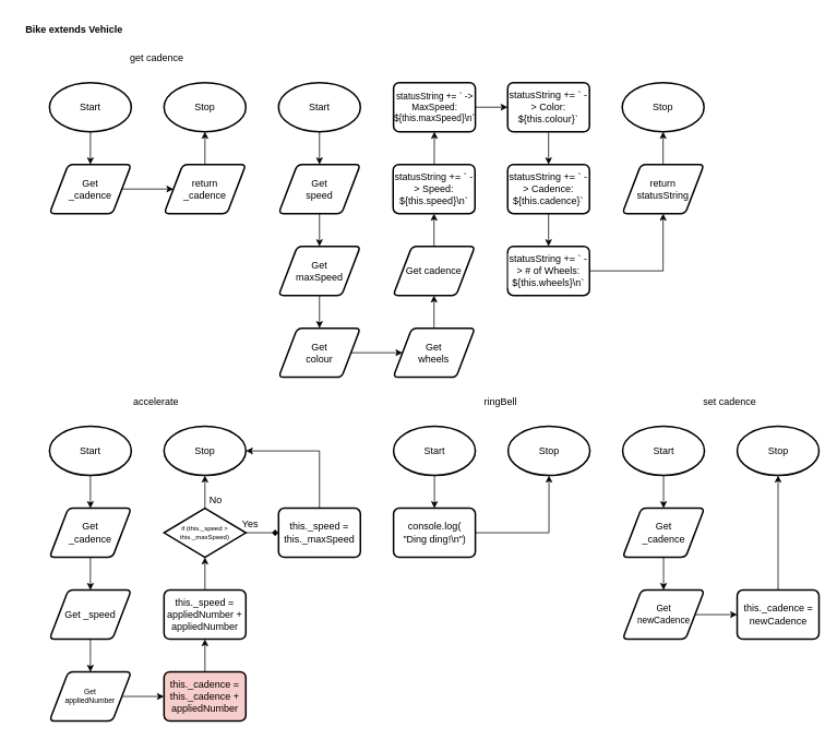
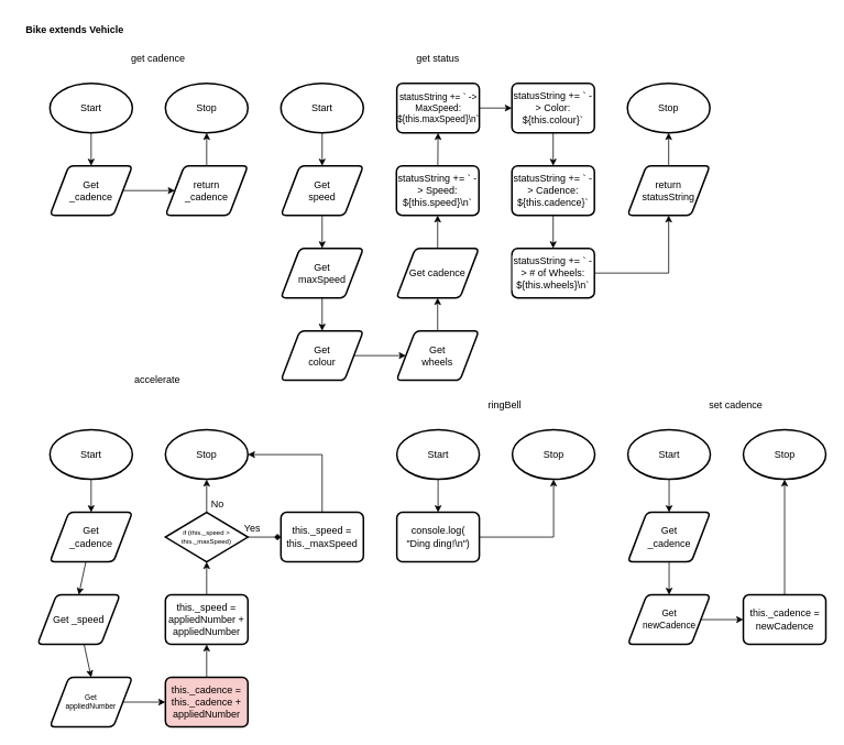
  <mxCell id="0" />
  <mxCell id="1" parent="0" />
  <mxCell id="2" style="edgeStyle=none;html=1;entryX=0.5;entryY=0;entryDx=0;entryDy=0;" parent="1" source="3" target="6" edge="1"><mxGeometry relative="1" as="geometry"><mxPoint x="130" y="210" as="targetPoint" /></mxGeometry></mxCell>
  <mxCell id="3" value="Start" style="strokeWidth=2;html=1;shape=mxgraph.flowchart.start_1;whiteSpace=wrap;" parent="1" vertex="1"><mxGeometry x="60" y="100" width="100" height="60" as="geometry" /></mxCell>
  <mxCell id="4" value="Stop" style="strokeWidth=2;html=1;shape=mxgraph.flowchart.start_1;whiteSpace=wrap;" parent="1" vertex="1"><mxGeometry x="200" y="100" width="100" height="60" as="geometry" /></mxCell>
  <mxCell id="5" style="edgeStyle=none;html=1;entryX=0;entryY=0.5;entryDx=0;entryDy=0;fontSize=14;" parent="1" source="6" edge="1"><mxGeometry relative="1" as="geometry"><mxPoint x="211.5" y="230" as="targetPoint" /></mxGeometry></mxCell>
  <mxCell id="6" value="Get&lt;br&gt;_cadence" style="shape=parallelogram;html=1;strokeWidth=2;perimeter=parallelogramPerimeter;whiteSpace=wrap;rounded=1;arcSize=12;size=0.23;fontSize=12;" parent="1" vertex="1"><mxGeometry x="60" y="200" width="100" height="60" as="geometry" /></mxCell>
  <mxCell id="7" value="get cadence" style="text;html=1;align=center;verticalAlign=middle;resizable=0;points=[];autosize=1;strokeColor=none;fillColor=none;" parent="1" vertex="1"><mxGeometry x="146" y="55" width="90" height="30" as="geometry" /></mxCell>
  <mxCell id="8" style="edgeStyle=none;html=1;fontSize=8;" parent="1" source="9" target="4" edge="1"><mxGeometry relative="1" as="geometry" /></mxCell>
  <mxCell id="9" value="return&lt;br&gt;_cadence" style="shape=parallelogram;html=1;strokeWidth=2;perimeter=parallelogramPerimeter;whiteSpace=wrap;rounded=1;arcSize=12;size=0.23;fontSize=12;" parent="1" vertex="1"><mxGeometry x="200" y="200" width="100" height="60" as="geometry" /></mxCell>
  <mxCell id="10" value="this._cadence =&lt;br&gt;newCadence" style="rounded=1;whiteSpace=wrap;html=1;absoluteArcSize=1;arcSize=14;strokeWidth=2;fontSize=12;" parent="1" vertex="1"><mxGeometry x="900.5" y="720" width="100" height="60" as="geometry" /></mxCell>
  <mxCell id="11" style="edgeStyle=none;html=1;entryX=0.5;entryY=0;entryDx=0;entryDy=0;" parent="1" source="12" target="15" edge="1"><mxGeometry relative="1" as="geometry"><mxPoint x="830.5" y="630" as="targetPoint" /></mxGeometry></mxCell>
  <mxCell id="12" value="Start" style="strokeWidth=2;html=1;shape=mxgraph.flowchart.start_1;whiteSpace=wrap;" parent="1" vertex="1"><mxGeometry x="760.5" y="520" width="100" height="60" as="geometry" /></mxCell>
  <mxCell id="13" value="Stop" style="strokeWidth=2;html=1;shape=mxgraph.flowchart.start_1;whiteSpace=wrap;" parent="1" vertex="1"><mxGeometry x="900.5" y="520" width="100" height="60" as="geometry" /></mxCell>
  <mxCell id="14" style="edgeStyle=none;html=1;entryX=0.5;entryY=0;entryDx=0;entryDy=0;fontSize=12;" parent="1" source="15" target="19" edge="1"><mxGeometry relative="1" as="geometry" /></mxCell>
  <mxCell id="15" value="Get&lt;br&gt;_cadence" style="shape=parallelogram;html=1;strokeWidth=2;perimeter=parallelogramPerimeter;whiteSpace=wrap;rounded=1;arcSize=12;size=0.23;fontSize=12;" parent="1" vertex="1"><mxGeometry x="760.5" y="620" width="100" height="60" as="geometry" /></mxCell>
  <mxCell id="16" value="set cadence" style="text;html=1;align=center;verticalAlign=middle;resizable=0;points=[];autosize=1;strokeColor=none;fillColor=none;" parent="1" vertex="1"><mxGeometry x="848.5" y="475" width="85" height="30" as="geometry" /></mxCell>
  <mxCell id="17" style="edgeStyle=none;html=1;fontSize=8;exitX=0.5;exitY=0;exitDx=0;exitDy=0;" parent="1" source="10" target="13" edge="1"><mxGeometry relative="1" as="geometry"><mxPoint x="950.5" y="620" as="sourcePoint" /></mxGeometry></mxCell>
  <mxCell id="18" style="edgeStyle=none;html=1;entryX=0;entryY=0.5;entryDx=0;entryDy=0;fontSize=12;" parent="1" source="19" target="10" edge="1"><mxGeometry relative="1" as="geometry" /></mxCell>
  <mxCell id="19" value="Get&lt;br style=&quot;font-size: 11px;&quot;&gt;newCadence" style="shape=parallelogram;html=1;strokeWidth=2;perimeter=parallelogramPerimeter;whiteSpace=wrap;rounded=1;arcSize=12;size=0.23;fontSize=11;" parent="1" vertex="1"><mxGeometry x="760.5" y="720" width="100" height="60" as="geometry" /></mxCell>
  <mxCell id="20" style="edgeStyle=none;html=1;entryX=0.5;entryY=0;entryDx=0;entryDy=0;" parent="1" source="21" target="24" edge="1"><mxGeometry relative="1" as="geometry"><mxPoint x="410" y="210" as="targetPoint" /></mxGeometry></mxCell>
  <mxCell id="21" value="Start" style="strokeWidth=2;html=1;shape=mxgraph.flowchart.start_1;whiteSpace=wrap;" parent="1" vertex="1"><mxGeometry x="340" y="100" width="100" height="60" as="geometry" /></mxCell>
  <mxCell id="22" value="Stop" style="strokeWidth=2;html=1;shape=mxgraph.flowchart.start_1;whiteSpace=wrap;" parent="1" vertex="1"><mxGeometry x="760" y="100" width="100" height="60" as="geometry" /></mxCell>
  <mxCell id="23" style="edgeStyle=none;html=1;fontSize=7;" parent="1" source="24" target="29" edge="1"><mxGeometry relative="1" as="geometry" /></mxCell>
  <mxCell id="24" value="Get&lt;br&gt;speed" style="shape=parallelogram;html=1;strokeWidth=2;perimeter=parallelogramPerimeter;whiteSpace=wrap;rounded=1;arcSize=12;size=0.23;fontSize=12;" parent="1" vertex="1"><mxGeometry x="340" y="200" width="100" height="60" as="geometry" /></mxCell>
+ <mxCell id="25" value="get status" style="text;html=1;align=center;verticalAlign=middle;resizable=0;points=[];autosize=1;strokeColor=none;fillColor=none;" parent="1" vertex="1"><mxGeometry x="492" y="55" width="75" height="30" as="geometry" /></mxCell>
  <mxCell id="26" style="edgeStyle=orthogonalEdgeStyle;rounded=0;html=1;fontSize=11;" parent="1" source="27" target="22" edge="1"><mxGeometry relative="1" as="geometry" /></mxCell>
  <mxCell id="27" value="return&lt;br&gt;statusString" style="shape=parallelogram;html=1;strokeWidth=2;perimeter=parallelogramPerimeter;whiteSpace=wrap;rounded=1;arcSize=12;size=0.23;fontSize=12;" parent="1" vertex="1"><mxGeometry x="760" y="200" width="100" height="60" as="geometry" /></mxCell>
  <mxCell id="28" style="edgeStyle=none;html=1;entryX=0.5;entryY=0;entryDx=0;entryDy=0;fontSize=7;" parent="1" source="29" target="31" edge="1"><mxGeometry relative="1" as="geometry" /></mxCell>
  <mxCell id="29" value="Get&lt;br&gt;maxSpeed" style="shape=parallelogram;html=1;strokeWidth=2;perimeter=parallelogramPerimeter;whiteSpace=wrap;rounded=1;arcSize=12;size=0.23;fontSize=12;" parent="1" vertex="1"><mxGeometry x="340" y="300" width="100" height="60" as="geometry" /></mxCell>
  <mxCell id="30" style="edgeStyle=none;html=1;fontSize=7;" parent="1" source="31" edge="1"><mxGeometry relative="1" as="geometry"><mxPoint x="491.5" y="430" as="targetPoint" /></mxGeometry></mxCell>
  <mxCell id="31" value="Get&lt;br&gt;colour" style="shape=parallelogram;html=1;strokeWidth=2;perimeter=parallelogramPerimeter;whiteSpace=wrap;rounded=1;arcSize=12;size=0.23;fontSize=12;" parent="1" vertex="1"><mxGeometry x="340" y="400" width="100" height="60" as="geometry" /></mxCell>
  <mxCell id="32" style="edgeStyle=none;html=1;fontSize=11;" parent="1" source="33" target="62" edge="1"><mxGeometry relative="1" as="geometry" /></mxCell>
  <mxCell id="33" value="Get&lt;br&gt;wheels" style="shape=parallelogram;html=1;strokeWidth=2;perimeter=parallelogramPerimeter;whiteSpace=wrap;rounded=1;arcSize=12;size=0.23;fontSize=12;" parent="1" vertex="1"><mxGeometry x="480" y="400" width="100" height="60" as="geometry" /></mxCell>
  <mxCell id="34" style="edgeStyle=none;html=1;fontSize=11;" parent="1" source="35" target="41" edge="1"><mxGeometry relative="1" as="geometry" /></mxCell>
  <mxCell id="35" value="statusString += ` -&amp;gt; MaxSpeed: ${this.maxSpeed}\n`" style="rounded=1;whiteSpace=wrap;html=1;absoluteArcSize=1;arcSize=14;strokeWidth=2;fontSize=11;" parent="1" vertex="1"><mxGeometry x="480.5" y="100" width="100" height="60" as="geometry" /></mxCell>
  <mxCell id="36" style="edgeStyle=none;html=1;entryX=0.5;entryY=1;entryDx=0;entryDy=0;fontSize=12;" parent="1" source="37" target="35" edge="1"><mxGeometry relative="1" as="geometry" /></mxCell>
  <mxCell id="37" value="statusString += ` -&amp;gt; Speed: ${this.speed}\n`" style="rounded=1;whiteSpace=wrap;html=1;absoluteArcSize=1;arcSize=14;strokeWidth=2;fontSize=12;" parent="1" vertex="1"><mxGeometry x="480" y="200" width="100" height="60" as="geometry" /></mxCell>
  <mxCell id="38" style="edgeStyle=orthogonalEdgeStyle;html=1;entryX=0.5;entryY=1;entryDx=0;entryDy=0;fontSize=11;rounded=0;" parent="1" source="39" target="27" edge="1"><mxGeometry relative="1" as="geometry" /></mxCell>
  <mxCell id="39" value="statusString += ` -&amp;gt; # of Wheels: ${this.wheels}\n`" style="rounded=1;whiteSpace=wrap;html=1;absoluteArcSize=1;arcSize=14;strokeWidth=2;fontSize=12;labelBackgroundColor=default;" parent="1" vertex="1"><mxGeometry x="620" y="300" width="100" height="60" as="geometry" /></mxCell>
  <mxCell id="40" style="edgeStyle=none;html=1;fontSize=11;" parent="1" source="41" target="64" edge="1"><mxGeometry relative="1" as="geometry" /></mxCell>
  <mxCell id="41" value="statusString += ` -&amp;gt; Color: ${this.colour}`" style="rounded=1;whiteSpace=wrap;html=1;absoluteArcSize=1;arcSize=14;strokeWidth=2;fontSize=12;" parent="1" vertex="1"><mxGeometry x="620" y="100" width="100" height="60" as="geometry" /></mxCell>
  <mxCell id="42" style="edgeStyle=none;html=1;entryX=0.5;entryY=0;entryDx=0;entryDy=0;" parent="1" source="43" target="46" edge="1"><mxGeometry relative="1" as="geometry"><mxPoint x="130" y="630" as="targetPoint" /></mxGeometry></mxCell>
  <mxCell id="43" value="Start" style="strokeWidth=2;html=1;shape=mxgraph.flowchart.start_1;whiteSpace=wrap;" parent="1" vertex="1"><mxGeometry x="60" y="520" width="100" height="60" as="geometry" /></mxCell>
  <mxCell id="44" value="Stop" style="strokeWidth=2;html=1;shape=mxgraph.flowchart.start_1;whiteSpace=wrap;" parent="1" vertex="1"><mxGeometry x="200" y="520" width="100" height="60" as="geometry" /></mxCell>
  <mxCell id="45" style="edgeStyle=none;html=1;entryX=0.5;entryY=0;entryDx=0;entryDy=0;fontSize=8;" parent="1" source="46" target="49" edge="1"><mxGeometry relative="1" as="geometry" /></mxCell>
  <mxCell id="46" value="Get&lt;br&gt;_cadence" style="shape=parallelogram;html=1;strokeWidth=2;perimeter=parallelogramPerimeter;whiteSpace=wrap;rounded=1;arcSize=12;size=0.23;fontSize=12;" parent="1" vertex="1"><mxGeometry x="60" y="620" width="100" height="60" as="geometry" /></mxCell>
- <mxCell id="47" value="accelerate" style="text;html=1;align=center;verticalAlign=middle;resizable=0;points=[];autosize=1;strokeColor=none;fillColor=none;" parent="1" vertex="1"><mxGeometry x="150" y="475" width="80" height="30" as="geometry" /></mxCell>
+ <mxCell id="47" value="accelerate" style="text;html=1;align=center;verticalAlign=middle;resizable=0;points=[];autosize=1;strokeColor=none;fillColor=none;" parent="1" vertex="1"><mxGeometry x="150" y="445" width="80" height="30" as="geometry" /></mxCell>
  <mxCell id="48" style="edgeStyle=none;html=1;entryX=0.5;entryY=0;entryDx=0;entryDy=0;fontSize=12;" parent="1" source="49" target="53" edge="1"><mxGeometry relative="1" as="geometry" /></mxCell>
- <mxCell id="49" value="Get _speed" style="shape=parallelogram;html=1;strokeWidth=2;perimeter=parallelogramPerimeter;whiteSpace=wrap;rounded=1;arcSize=12;size=0.23;fontSize=12;" parent="1" vertex="1"><mxGeometry x="60" y="720" width="100" height="60" as="geometry" /></mxCell>
+ <mxCell id="49" value="Get _speed" style="shape=parallelogram;html=1;strokeWidth=2;perimeter=parallelogramPerimeter;whiteSpace=wrap;rounded=1;arcSize=12;size=0.23;fontSize=12;" parent="1" vertex="1"><mxGeometry x="45" y="720" width="100" height="60" as="geometry" /></mxCell>
  <mxCell id="50" style="edgeStyle=orthogonalEdgeStyle;rounded=0;html=1;fontSize=9;" parent="1" source="51" target="66" edge="1"><mxGeometry relative="1" as="geometry" /></mxCell>
  <mxCell id="51" value="this._cadence = this._cadence + appliedNumber" style="rounded=1;whiteSpace=wrap;html=1;absoluteArcSize=1;arcSize=14;strokeWidth=2;fontSize=12;fillColor=#f8cecc;" parent="1" vertex="1"><mxGeometry x="200" y="820" width="100" height="60" as="geometry" /></mxCell>
  <mxCell id="52" style="edgeStyle=none;html=1;" edge="1" parent="1" source="53" target="51"><mxGeometry relative="1" as="geometry" /></mxCell>
  <mxCell id="53" value="Get&lt;br style=&quot;font-size: 9px;&quot;&gt;appliedNumber" style="shape=parallelogram;html=1;strokeWidth=2;perimeter=parallelogramPerimeter;whiteSpace=wrap;rounded=1;arcSize=12;size=0.23;fontSize=9;labelBackgroundColor=default;" parent="1" vertex="1"><mxGeometry x="60" y="820" width="100" height="60" as="geometry" /></mxCell>
  <mxCell id="54" style="edgeStyle=none;html=1;entryX=0.5;entryY=0;entryDx=0;entryDy=0;" parent="1" source="55" edge="1"><mxGeometry relative="1" as="geometry"><mxPoint x="530.5" y="620" as="targetPoint" /></mxGeometry></mxCell>
  <mxCell id="55" value="Start" style="strokeWidth=2;html=1;shape=mxgraph.flowchart.start_1;whiteSpace=wrap;" parent="1" vertex="1"><mxGeometry x="480.5" y="520" width="100" height="60" as="geometry" /></mxCell>
  <mxCell id="56" value="Stop" style="strokeWidth=2;html=1;shape=mxgraph.flowchart.start_1;whiteSpace=wrap;" parent="1" vertex="1"><mxGeometry x="620.5" y="520" width="100" height="60" as="geometry" /></mxCell>
  <mxCell id="57" value="ringBell" style="text;html=1;align=center;verticalAlign=middle;resizable=0;points=[];autosize=1;strokeColor=none;fillColor=none;" parent="1" vertex="1"><mxGeometry x="578.5" y="475" width="65" height="30" as="geometry" /></mxCell>
  <mxCell id="58" style="edgeStyle=orthogonalEdgeStyle;rounded=0;html=1;entryX=0.5;entryY=1;entryDx=0;entryDy=0;entryPerimeter=0;fontSize=9;" parent="1" source="59" target="56" edge="1"><mxGeometry relative="1" as="geometry" /></mxCell>
  <mxCell id="59" value="console.log(&lt;br&gt;&quot;Ding ding!\n&quot;)" style="rounded=1;whiteSpace=wrap;html=1;absoluteArcSize=1;arcSize=14;strokeWidth=2;fontSize=12;" parent="1" vertex="1"><mxGeometry x="480.5" y="620" width="100" height="60" as="geometry" /></mxCell>
  <mxCell id="60" value="Bike extends Vehicle" style="text;html=1;align=center;verticalAlign=middle;resizable=0;points=[];autosize=1;strokeColor=none;fillColor=none;fontSize=12;fontStyle=1" parent="1" vertex="1"><mxGeometry width="140" height="30" as="geometry" x="20" y="20" /></mxCell>
  <mxCell id="61" style="edgeStyle=none;html=1;fontSize=11;" parent="1" source="62" target="37" edge="1"><mxGeometry relative="1" as="geometry" /></mxCell>
  <mxCell id="62" value="Get cadence" style="shape=parallelogram;html=1;strokeWidth=2;perimeter=parallelogramPerimeter;whiteSpace=wrap;rounded=1;arcSize=12;size=0.23;fontSize=12;" parent="1" vertex="1"><mxGeometry x="480" y="300" width="100" height="60" as="geometry" /></mxCell>
  <mxCell id="63" style="edgeStyle=none;html=1;fontSize=11;" parent="1" source="64" target="39" edge="1"><mxGeometry relative="1" as="geometry" /></mxCell>
  <mxCell id="64" value="statusString += ` -&amp;gt; Cadence: ${this.cadence}`" style="rounded=1;whiteSpace=wrap;html=1;absoluteArcSize=1;arcSize=14;strokeWidth=2;fontSize=12;" parent="1" vertex="1"><mxGeometry x="620" y="200" width="100" height="60" as="geometry" /></mxCell>
  <mxCell id="65" style="edgeStyle=none;html=1;fontSize=8;" edge="1" parent="1" source="66" target="69"><mxGeometry relative="1" as="geometry" /></mxCell>
  <mxCell id="66" value="this._speed = appliedNumber&amp;nbsp;+ appliedNumber" style="rounded=1;whiteSpace=wrap;html=1;absoluteArcSize=1;arcSize=14;strokeWidth=2;fontSize=12;" parent="1" vertex="1"><mxGeometry x="200" y="720" width="100" height="60" as="geometry" /></mxCell>
  <mxCell id="67" style="edgeStyle=none;html=1;fontSize=8;" edge="1" parent="1" source="69" target="44"><mxGeometry relative="1" as="geometry" /></mxCell>
  <mxCell id="68" style="edgeStyle=none;html=1;entryX=0;entryY=0.5;entryDx=0;entryDy=0;fontSize=8;endArrow=diamond;" edge="1" parent="1" source="69" target="71"><mxGeometry relative="1" as="geometry" /></mxCell>
  <mxCell id="69" value="if (this._speed &amp;gt; this._maxSpeed)" style="strokeWidth=2;html=1;shape=mxgraph.flowchart.decision;whiteSpace=wrap;fontSize=8;" vertex="1" parent="1"><mxGeometry x="200" y="620" width="100" height="60" as="geometry" /></mxCell>
  <mxCell id="70" style="edgeStyle=orthogonalEdgeStyle;html=1;entryX=1;entryY=0.5;entryDx=0;entryDy=0;entryPerimeter=0;fontSize=8;rounded=0;" edge="1" parent="1" source="71" target="44"><mxGeometry relative="1" as="geometry"><Array as="points"><mxPoint x="390" y="550" /></Array></mxGeometry></mxCell>
  <mxCell id="71" value="this._speed = this._maxSpeed" style="rounded=1;whiteSpace=wrap;html=1;absoluteArcSize=1;arcSize=14;strokeWidth=2;fontSize=12;" vertex="1" parent="1"><mxGeometry x="340" y="620" width="100" height="60" as="geometry" /></mxCell>
  <mxCell id="72" value="Yes" style="text;html=1;align=center;verticalAlign=middle;resizable=0;points=[];autosize=1;strokeColor=none;fillColor=none;fontSize=12;" vertex="1" parent="1"><mxGeometry x="285" y="625" width="40" height="30" as="geometry" /></mxCell>
  <mxCell id="73" value="No" style="text;html=1;align=center;verticalAlign=middle;resizable=0;points=[];autosize=1;strokeColor=none;fillColor=none;fontSize=12;" vertex="1" parent="1"><mxGeometry x="245" y="595" width="35" height="30" as="geometry" /></mxCell>
